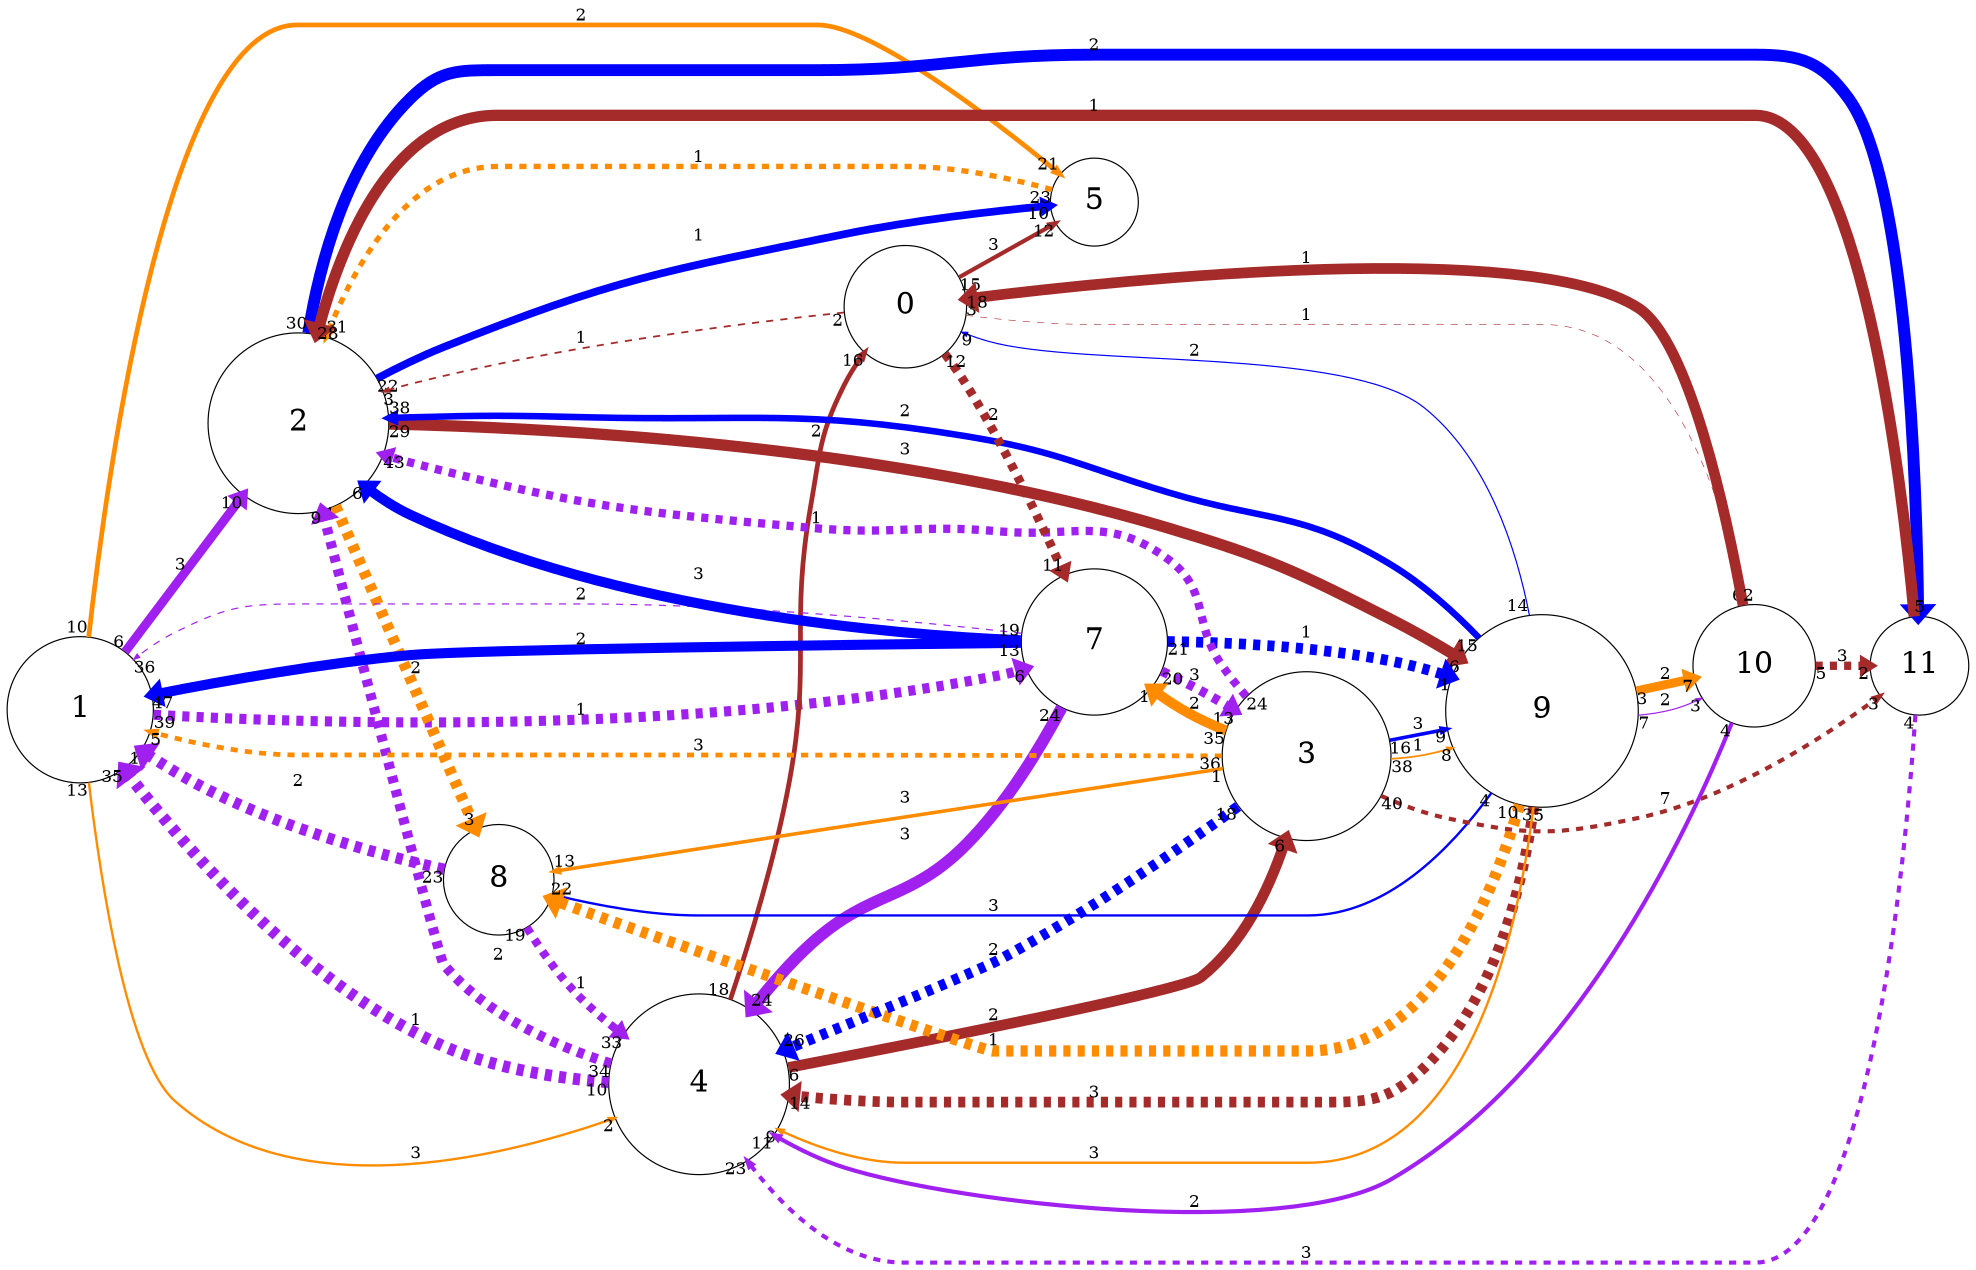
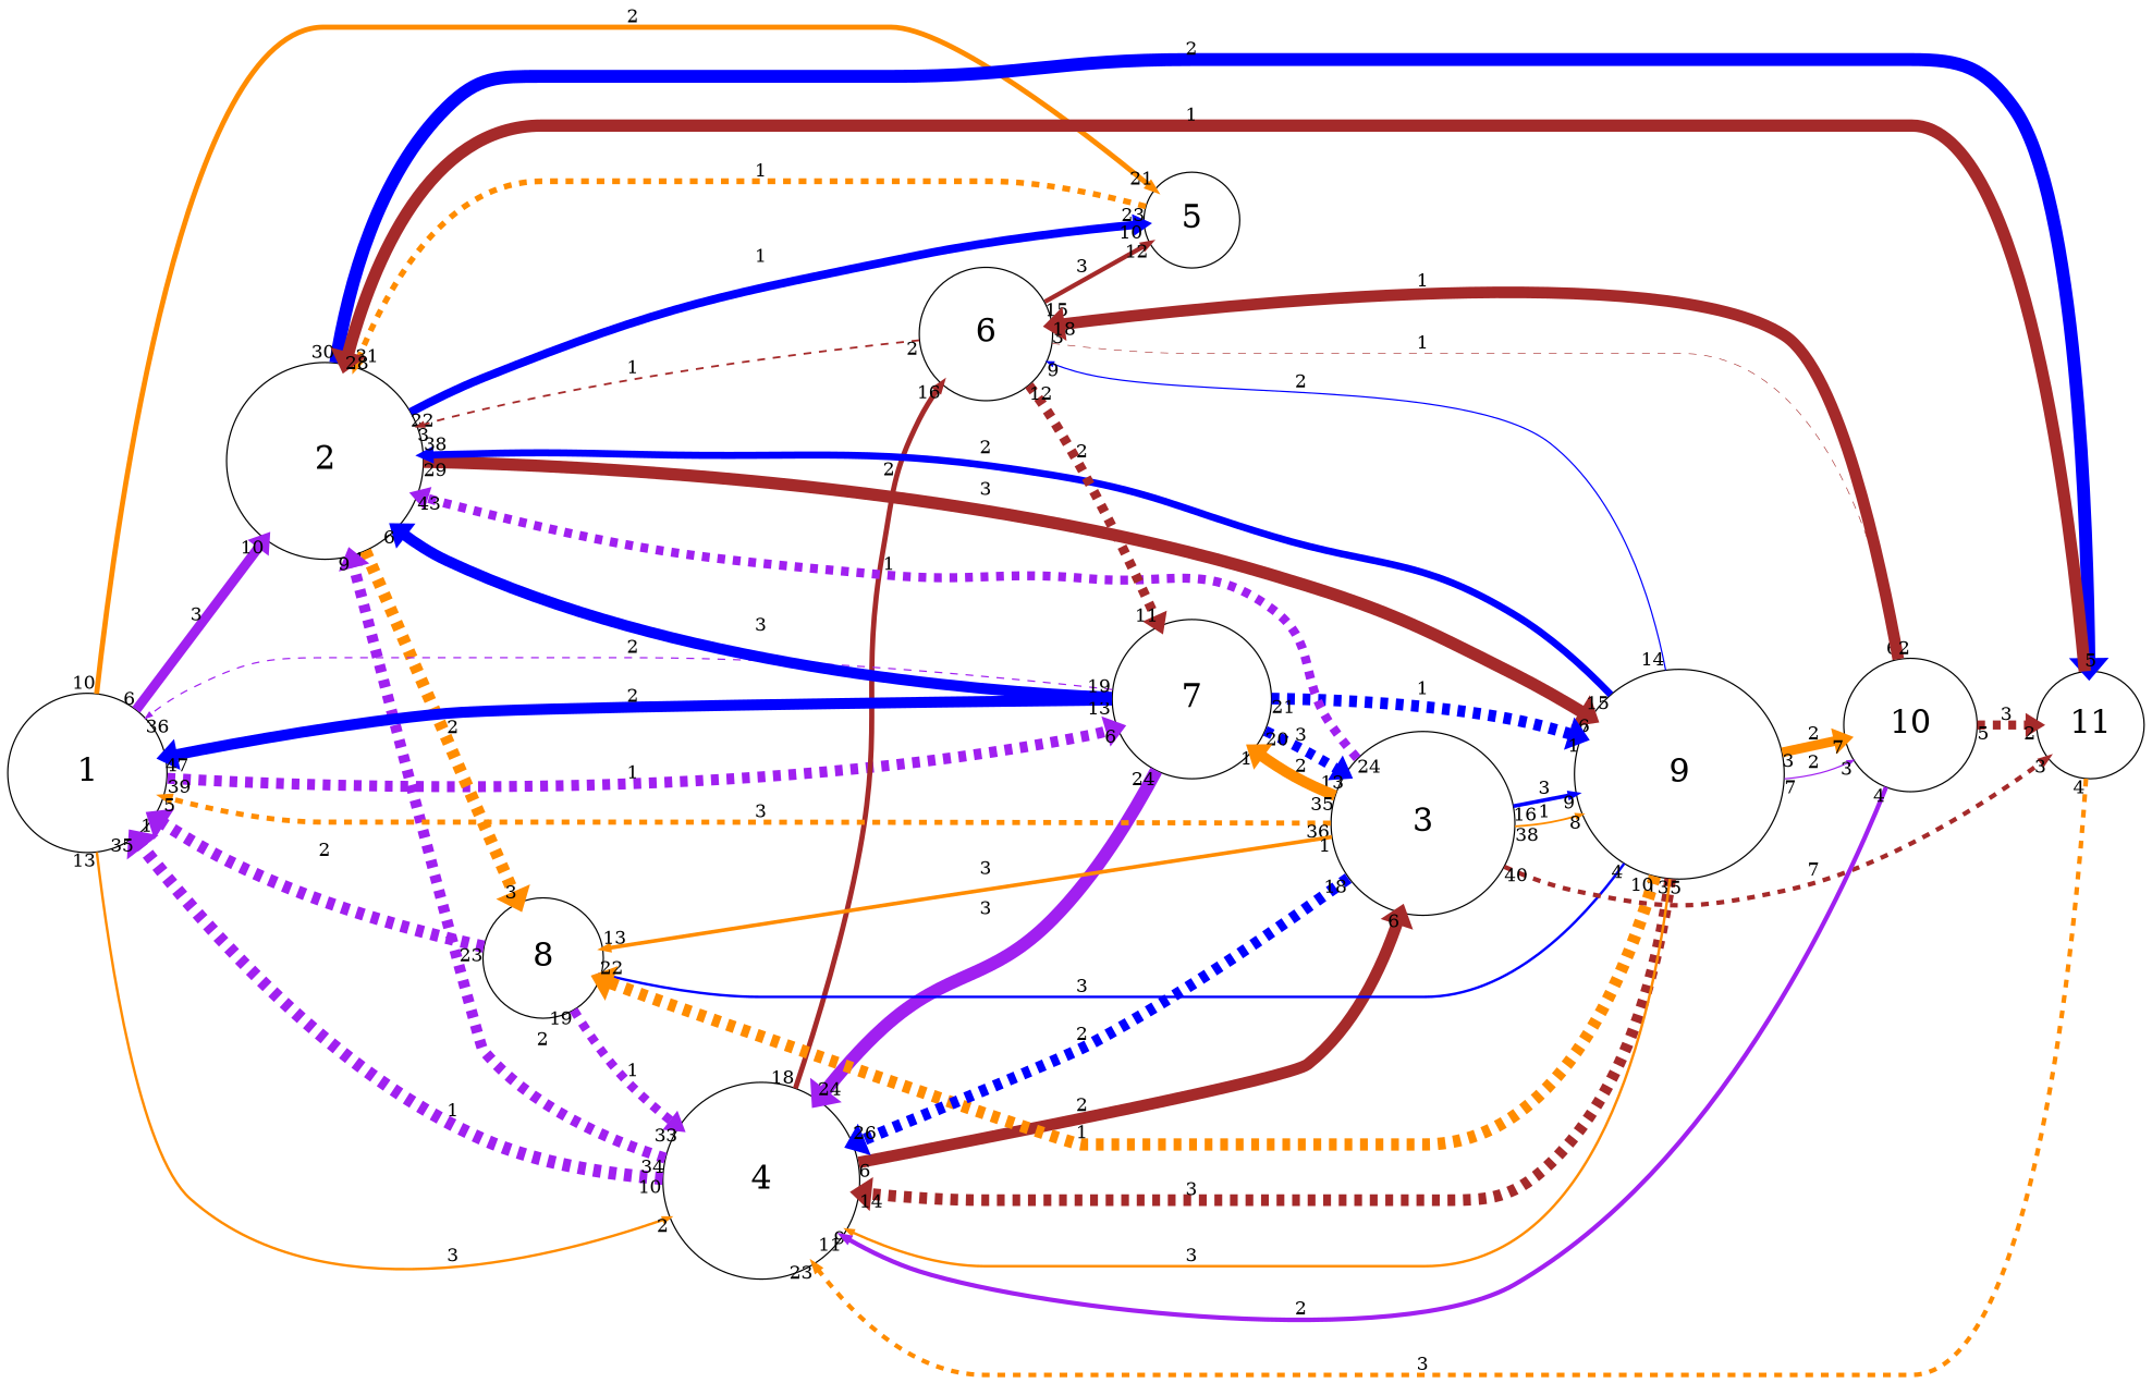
  digraph {
    rankdir=LR
    scale=1
    splines=spline
    node [fontsize=25 shape=circle]
    edge [arrowsize=0.5 capacity=2 color=darkorange from_pd=3 headlabel=6 penwidth=8.5 pt=4 splines=true style=solid taillabel=4 to_pd=5]
    n1 [height=1.7045 label=1 width=1.7045]
    n2 [height=2.1136 label=2 width=2.1136]
    n3 [height=2.1136 label=4 width=2.1136]
    n4 [height=1.0227 label=5 width=1.0227]
    n5 [height=1.7045 label=7 width=1.7045]
    n6 [height=1.2955 label=8 width=1.2955]
    n7 [height=2.25 label=9 width=2.25]
    n8 [height=1.1591 label=11 width=1.1591]
    n9 [height=1.9773 label=3 width=1.9773]
-   n10 [height=1.4318 label=0 width=1.4318]
+   n10 [height=1.4318 label=6 width=1.4318]
    n11 [height=1.4318 label=10 width=1.4318]
    n1 -> n2 [capacity=3 color=purple from_pd=5 headlabel=10 label=3 penwidth=7.5 pt=6 taillabel=6 to_pd=9]
    n1 -> n3 [capacity=3 from_pd=12 headlabel=2 label=3 penwidth=2.0 pt=17 taillabel=13 to_pd=1]
    n1 -> n4 [from_pd=9 headlabel=21 label=2 penwidth=4.0 pt=13 taillabel=10 to_pd=20]
    n1 -> n5 [capacity=1 color=purple from_pd=38 label=1 style=dashed taillabel=39]
    n2 -> n4 [capacity=1 color=blue from_pd=21 headlabel=10 label=1 penwidth=6.5 pt=8 taillabel=22 to_pd=9]
    n2 -> n6 [headlabel=3 label=2 penwidth=9.5 pt=2 style=dashed to_pd=2]
    n2 -> n7 [capacity=3 color=brown from_pd=28 label=3 penwidth=9.5 pt=2 taillabel=29]
    n2 -> n8 [color=blue from_pd=29 headlabel=1 label=2 penwidth=10.0 pt=1 taillabel=30 to_pd=0]
    n3 -> n1 [capacity=1 color=purple from_pd=9 headlabel=35 label=1 penwidth=10.0 pt=1 style=dashed taillabel=10 to_pd=34]
    n3 -> n2 [color=purple from_pd=33 headlabel=9 label=2 style=dashed taillabel=34 to_pd=8]
    n3 -> n9 [color=brown from_pd=5 label=2 penwidth=9.0 pt=3 taillabel=6]
    n3 -> n10 [color=brown from_pd=17 headlabel=16 label=2 penwidth=4.0 pt=13 taillabel=18 to_pd=15]
    n4 -> n2 [capacity=1 from_pd=22 headlabel=31 label=1 penwidth=4.5 pt=12 style=dashed taillabel=23 to_pd=30]
    n5 -> n1 [color=purple from_pd=4 headlabel=36 label=2 penwidth=1.0 pt=19 style=dashed taillabel=5 to_pd=35]
    n5 -> n1 [color=blue from_pd=12 headlabel=47 label=2 taillabel=13 to_pd=46]
    n5 -> n2 [capacity=3 color=blue from_pd=18 label=3 taillabel=19]
    n5 -> n3 [capacity=3 color=purple from_pd=23 headlabel=24 label=3 penwidth=10.0 pt=1 taillabel=24 to_pd=23]
    n5 -> n7 [capacity=1 color=blue from_pd=20 headlabel=1 label=1 penwidth=9.0 pt=3 style=dashed taillabel=21 to_pd=0]
-   n5 -> n9 [capacity=3 color=purple from_pd=19 headlabel=13 label=3 penwidth=8.0 pt=5 style=dashed taillabel=20 to_pd=12]
+   n5 -> n9 [capacity=3 color=blue from_pd=19 headlabel=13 label=3 penwidth=8.0 pt=5 style=dashed taillabel=20 to_pd=12]
    n6 -> n1 [color=purple from_pd=22 headlabel=1 label=2 penwidth=9.5 pt=2 style=dashed taillabel=23 to_pd=0]
    n6 -> n3 [capacity=1 color=purple from_pd=18 headlabel=33 label=1 penwidth=7.0 pt=7 style=dashed taillabel=19 to_pd=32]
    n7 -> n2 [color=blue from_pd=14 headlabel=38 label=2 penwidth=5.5 pt=10 taillabel=15 to_pd=37]
    n7 -> n3 [capacity=3 color=brown from_pd=12 headlabel=14 label=3 penwidth=9.0 pt=3 style=dashed taillabel=13 to_pd=13]
    n7 -> n3 [capacity=3 from_pd=4 headlabel=9 label=3 penwidth=2.0 pt=17 taillabel=5 to_pd=8]
    n7 -> n6 [capacity=3 color=blue headlabel=7 label=3 penwidth=2.0 pt=17 to_pd=6]
    n7 -> n6 [capacity=1 from_pd=9 headlabel=22 label=1 penwidth=9.5 pt=2 style=dashed taillabel=10 to_pd=21]
    n7 -> n10 [color=blue from_pd=13 headlabel=9 label=2 penwidth=1.0 pt=19 taillabel=14 to_pd=8]
    n7 -> n11 [color=purple from_pd=6 headlabel=3 label=2 penwidth=1.0 pt=19 taillabel=7 to_pd=2]
    n7 -> n11 [from_pd=2 headlabel=7 label=2 penwidth=7.5 pt=6 taillabel=3 to_pd=6]
    n8 -> n2 [capacity=1 color=brown from_pd=4 headlabel=28 label=1 penwidth=9.5 pt=2 taillabel=5 to_pd=27]
-   n8 -> n3 [capacity=3 color=purple headlabel=23 label=3 penwidth=3.5 pt=14 style=dashed to_pd=22]
+   n8 -> n3 [capacity=3 headlabel=23 label=3 penwidth=3.5 pt=14 style=dashed to_pd=22]
    n9 -> n1 [capacity=3 from_pd=35 headlabel=5 label=3 penwidth=4.0 pt=13 style=dashed taillabel=36 to_pd=4]
    n9 -> n2 [capacity=1 color=purple from_pd=23 headlabel=43 label=1 penwidth=7.0 pt=7 style=dashed taillabel=24 to_pd=42]
    n9 -> n3 [color=blue from_pd=17 headlabel=26 label=2 penwidth=9.0 pt=3 style=dashed taillabel=18 to_pd=25]
    n9 -> n5 [from_pd=34 headlabel=1 label=2 taillabel=35 to_pd=0]
    n9 -> n6 [capacity=3 from_pd=0 headlabel=13 label=3 penwidth=3.0 pt=15 taillabel=1 to_pd=12]
    n9 -> n7 [capacity=1 from_pd=37 headlabel=8 label=1 penwidth=1.5 pt=18 taillabel=38 to_pd=7]
    n9 -> n7 [capacity=3 color=blue from_pd=15 headlabel=9 label=3 penwidth=3.0 pt=15 taillabel=16 to_pd=8]
    n9 -> n8 [capacity=3 color=brown from_pd=39 headlabel=3 label=7 penwidth=3.5 pt=14 style=dashed taillabel=40 to_pd=2]
    n10 -> n2 [capacity=1 color=brown from_pd=1 headlabel=3 label=1 penwidth=1.5 pt=18 style=dashed taillabel=2 to_pd=2]
    n10 -> n4 [capacity=3 color=brown from_pd=14 headlabel=12 label=3 penwidth=3.5 pt=14 taillabel=15 to_pd=11]
    n10 -> n5 [color=brown from_pd=11 headlabel=11 label=2 penwidth=7.5 pt=6 style=dashed taillabel=12 to_pd=10]
    n10 -> n11 [capacity=1 color=brown from_pd=2 label=1 penwidth=0.5 pt=20 style=dashed taillabel=3]
    n11 -> n3 [color=purple headlabel=11 label=2 penwidth=3.5 pt=14 to_pd=10]
    n11 -> n8 [capacity=3 color=brown from_pd=4 headlabel=2 label=3 penwidth=7.0 pt=7 style=dashed taillabel=5 to_pd=1]
    n11 -> n10 [capacity=1 color=brown from_pd=1 headlabel=18 label=1 penwidth=9.0 pt=3 taillabel=2 to_pd=17]
  }
